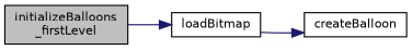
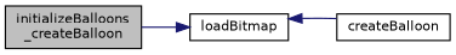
  digraph {
    rankdir=LR
    node [color=black fillcolor=white fontname=Helvetica fontsize=10 shape=record style=filled]
    edge [color=midnightblue fontname=Helvetica fontsize=10 labelfontname=Helvetica labelfontsize=10 style=solid]
-   n1 [fillcolor=grey75 fontcolor=black height=0.2 label="initializeBalloons\l_firstLevel" width=0.4]
+   n1 [fillcolor=grey75 fontcolor=black height=0.2 label="initializeBalloons\l_createBalloon" width=0.4]
    n2 [height=0.2 label=loadBitmap width=0.4]
    n3 [height=0.2 label=createBalloon width=0.4]
    n1 -> n2
-   n2 -> n3
+   n3 -> n2
  }
